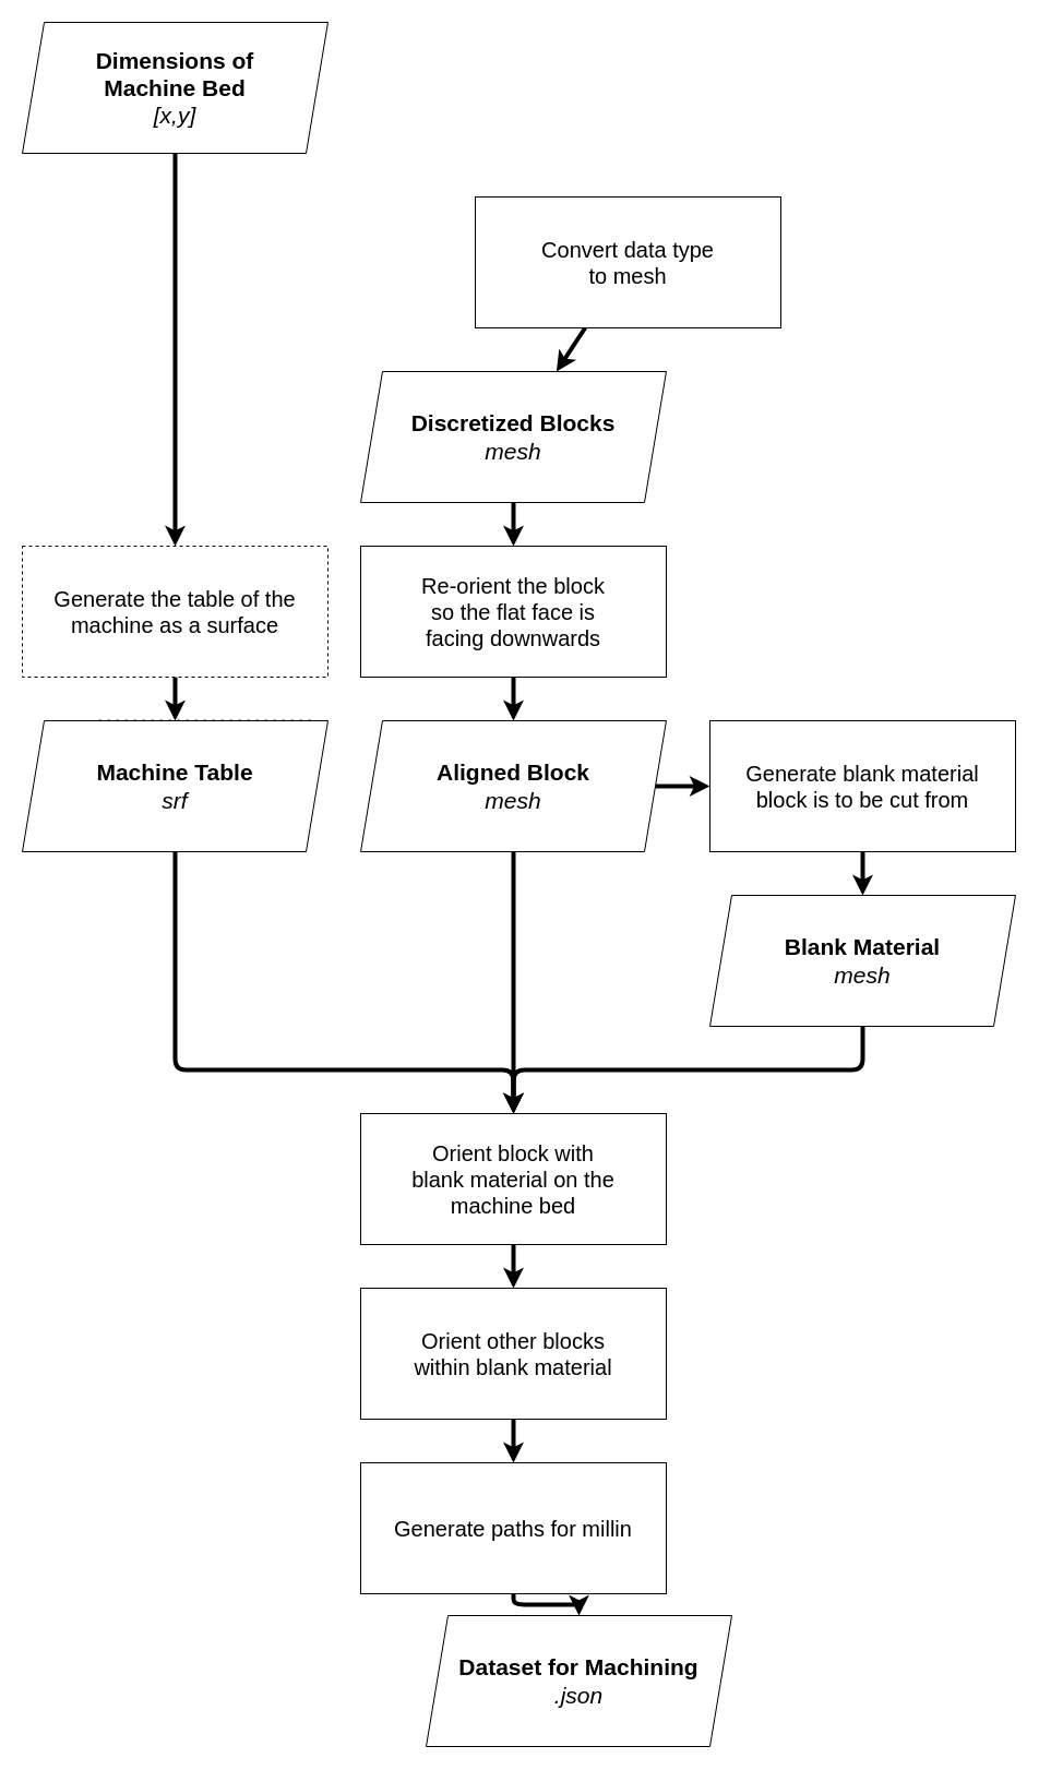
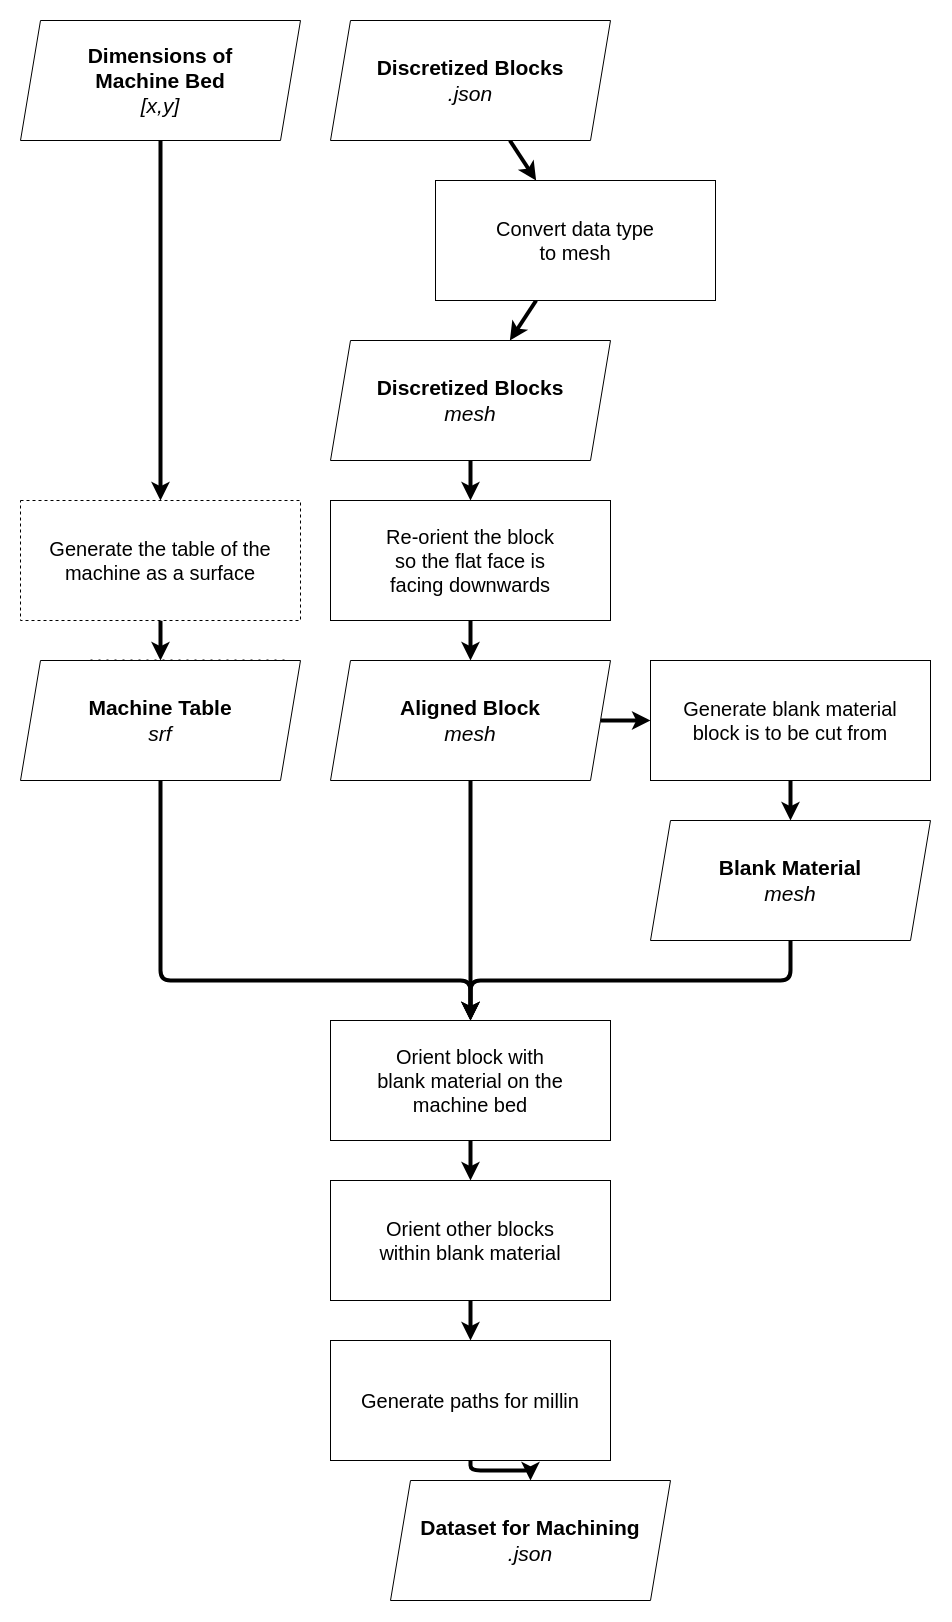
  <mxCell id="0" />
  <mxCell id="1" parent="0" />
  <mxCell id="2" value="" style="edgeStyle=none;html=1;fontSize=20;strokeWidth=4;" parent="1" source="3" target="8" edge="1"><mxGeometry relative="1" as="geometry" /></mxCell>
  <mxCell id="3" value="&lt;span style=&quot;font-size: 20px&quot;&gt;Convert data type&lt;/span&gt;&lt;br style=&quot;font-size: 20px&quot;&gt;&lt;span style=&quot;font-size: 20px&quot;&gt;to mesh&lt;/span&gt;" style="rounded=0;whiteSpace=wrap;html=1;" parent="1" vertex="1"><mxGeometry x="435" y="180" width="280" height="120" as="geometry" /></mxCell>
  <mxCell id="4" value="" style="endArrow=none;dashed=1;html=1;dashPattern=1 3;strokeWidth=2;fontSize=20;" parent="1" edge="1"><mxGeometry width="50" height="50" relative="1" as="geometry"><mxPoint x="90" y="660" as="sourcePoint" /><mxPoint x="290" y="660" as="targetPoint" /></mxGeometry></mxCell>
+ <mxCell id="5" value="" style="edgeStyle=none;html=1;fontSize=20;strokeWidth=4;" parent="1" source="6" target="3" edge="1"><mxGeometry relative="1" as="geometry" /></mxCell>
+ <mxCell id="6" value="&lt;b style=&quot;font-size: 21px&quot;&gt;Discretized Blocks&lt;/b&gt;&lt;br style=&quot;font-size: 21px&quot;&gt;&lt;i style=&quot;font-size: 21px&quot;&gt;.json&lt;/i&gt;" style="shape=parallelogram;perimeter=parallelogramPerimeter;whiteSpace=wrap;html=1;fixedSize=1;fontSize=12;rounded=0;" parent="1" vertex="1"><mxGeometry x="330" y="20" width="280" height="120" as="geometry" /></mxCell>
  <mxCell id="7" value="" style="edgeStyle=none;html=1;fontSize=20;strokeWidth=4;" parent="1" source="8" target="10" edge="1"><mxGeometry relative="1" as="geometry" /></mxCell>
  <mxCell id="8" value="&lt;b style=&quot;font-size: 21px&quot;&gt;Discretized Blocks&lt;/b&gt;&lt;br style=&quot;font-size: 21px&quot;&gt;&lt;i style=&quot;font-size: 21px&quot;&gt;mesh&lt;/i&gt;" style="shape=parallelogram;perimeter=parallelogramPerimeter;whiteSpace=wrap;html=1;fixedSize=1;fontSize=12;rounded=0;" parent="1" vertex="1"><mxGeometry x="330" y="340" width="280" height="120" as="geometry" /></mxCell>
  <mxCell id="9" value="" style="edgeStyle=none;html=1;fontSize=20;strokeWidth=4;" parent="1" source="10" target="13" edge="1"><mxGeometry relative="1" as="geometry" /></mxCell>
  <mxCell id="10" value="&lt;span style=&quot;font-size: 20px&quot;&gt;Re-orient the block&lt;/span&gt;&lt;br style=&quot;font-size: 20px&quot;&gt;&lt;span style=&quot;font-size: 20px&quot;&gt;so the flat face is&lt;/span&gt;&lt;br style=&quot;font-size: 20px&quot;&gt;&lt;span style=&quot;font-size: 20px&quot;&gt;facing downwards&lt;/span&gt;" style="rounded=0;whiteSpace=wrap;html=1;" parent="1" vertex="1"><mxGeometry x="330" y="500" width="280" height="120" as="geometry" /></mxCell>
  <mxCell id="11" value="" style="edgeStyle=none;html=1;fontSize=20;strokeWidth=4;" parent="1" source="13" target="15" edge="1"><mxGeometry relative="1" as="geometry" /></mxCell>
  <mxCell id="12" style="edgeStyle=orthogonalEdgeStyle;html=1;entryX=0.5;entryY=0;entryDx=0;entryDy=0;fontSize=20;strokeWidth=4;" parent="1" source="13" target="25" edge="1"><mxGeometry relative="1" as="geometry" /></mxCell>
  <mxCell id="13" value="&lt;b style=&quot;font-size: 21px&quot;&gt;Aligned Block&lt;/b&gt;&lt;br style=&quot;font-size: 21px&quot;&gt;&lt;i style=&quot;font-size: 21px&quot;&gt;mesh&lt;/i&gt;" style="shape=parallelogram;perimeter=parallelogramPerimeter;whiteSpace=wrap;html=1;fixedSize=1;fontSize=12;rounded=0;" parent="1" vertex="1"><mxGeometry x="330" y="660" width="280" height="120" as="geometry" /></mxCell>
  <mxCell id="14" value="" style="edgeStyle=none;html=1;fontSize=20;strokeWidth=4;" parent="1" source="15" target="17" edge="1"><mxGeometry relative="1" as="geometry" /></mxCell>
  <mxCell id="15" value="&lt;span style=&quot;font-size: 20px&quot;&gt;Generate blank material&lt;/span&gt;&lt;br style=&quot;font-size: 20px&quot;&gt;&lt;span style=&quot;font-size: 20px&quot;&gt;block is to be cut from&lt;/span&gt;" style="rounded=0;whiteSpace=wrap;html=1;" parent="1" vertex="1"><mxGeometry x="650" y="660" width="280" height="120" as="geometry" /></mxCell>
  <mxCell id="16" style="edgeStyle=orthogonalEdgeStyle;html=1;entryX=0.5;entryY=0;entryDx=0;entryDy=0;fontSize=20;strokeWidth=4;" parent="1" source="17" target="25" edge="1"><mxGeometry relative="1" as="geometry"><Array as="points"><mxPoint x="790" y="980" /><mxPoint x="470" y="980" /></Array></mxGeometry></mxCell>
  <mxCell id="17" value="&lt;b style=&quot;font-size: 21px&quot;&gt;Blank Material&lt;/b&gt;&lt;br style=&quot;font-size: 21px&quot;&gt;&lt;i style=&quot;font-size: 21px&quot;&gt;mesh&lt;/i&gt;" style="shape=parallelogram;perimeter=parallelogramPerimeter;whiteSpace=wrap;html=1;fixedSize=1;fontSize=12;rounded=0;" parent="1" vertex="1"><mxGeometry x="650" y="820" width="280" height="120" as="geometry" /></mxCell>
  <mxCell id="18" style="edgeStyle=none;html=1;fontSize=20;strokeWidth=4;" parent="1" source="19" target="21" edge="1"><mxGeometry relative="1" as="geometry" /></mxCell>
  <mxCell id="19" value="&lt;b style=&quot;font-size: 21px&quot;&gt;Dimensions of &lt;br&gt;Machine Bed&lt;/b&gt;&lt;br style=&quot;font-size: 21px&quot;&gt;&lt;span style=&quot;font-size: 21px&quot;&gt;&lt;i&gt;[x,y]&lt;/i&gt;&lt;/span&gt;" style="shape=parallelogram;perimeter=parallelogramPerimeter;whiteSpace=wrap;html=1;fixedSize=1;fontSize=12;rounded=0;" parent="1" vertex="1"><mxGeometry x="20" y="20" width="280" height="120" as="geometry" /></mxCell>
  <mxCell id="20" value="" style="edgeStyle=none;html=1;fontSize=20;strokeWidth=4;" parent="1" source="21" target="23" edge="1"><mxGeometry relative="1" as="geometry" /></mxCell>
  <mxCell id="21" value="&lt;span style=&quot;font-size: 20px&quot;&gt;Generate the table of the machine as a surface&lt;/span&gt;" style="rounded=0;whiteSpace=wrap;html=1;dashed=1;" parent="1" vertex="1"><mxGeometry x="20" y="500" width="280" height="120" as="geometry" /></mxCell>
  <mxCell id="22" style="edgeStyle=orthogonalEdgeStyle;html=1;entryX=0.5;entryY=0;entryDx=0;entryDy=0;fontSize=20;strokeWidth=4;" parent="1" source="23" target="25" edge="1"><mxGeometry relative="1" as="geometry"><Array as="points"><mxPoint x="160" y="980" /><mxPoint x="470" y="980" /></Array></mxGeometry></mxCell>
  <mxCell id="23" value="&lt;b style=&quot;font-size: 21px&quot;&gt;Machine Table&lt;/b&gt;&lt;br style=&quot;font-size: 21px&quot;&gt;&lt;i style=&quot;font-size: 21px&quot;&gt;srf&lt;/i&gt;" style="shape=parallelogram;perimeter=parallelogramPerimeter;whiteSpace=wrap;html=1;fixedSize=1;fontSize=12;rounded=0;" parent="1" vertex="1"><mxGeometry x="20" y="660" width="280" height="120" as="geometry" /></mxCell>
  <mxCell id="24" value="" style="edgeStyle=orthogonalEdgeStyle;html=1;fontSize=20;strokeWidth=4;" parent="1" source="25" target="27" edge="1"><mxGeometry relative="1" as="geometry" /></mxCell>
  <mxCell id="25" value="&lt;span style=&quot;font-size: 20px&quot;&gt;Orient block with &lt;br&gt;blank material on the &lt;br&gt;machine bed&lt;/span&gt;" style="rounded=0;whiteSpace=wrap;html=1;" parent="1" vertex="1"><mxGeometry x="330" y="1020" width="280" height="120" as="geometry" /></mxCell>
  <mxCell id="26" value="" style="edgeStyle=orthogonalEdgeStyle;html=1;fontSize=20;strokeWidth=4;" parent="1" source="27" target="29" edge="1"><mxGeometry relative="1" as="geometry" /></mxCell>
  <mxCell id="27" value="&lt;span style=&quot;font-size: 20px&quot;&gt;Orient other blocks &lt;br&gt;within blank material&lt;/span&gt;" style="rounded=0;whiteSpace=wrap;html=1;" parent="1" vertex="1"><mxGeometry x="330" y="1180" width="280" height="120" as="geometry" /></mxCell>
  <mxCell id="28" value="" style="edgeStyle=orthogonalEdgeStyle;html=1;fontSize=20;strokeWidth=4;" parent="1" source="29" target="30" edge="1"><mxGeometry relative="1" as="geometry" /></mxCell>
  <mxCell id="29" value="&lt;span style=&quot;font-size: 20px&quot;&gt;Generate paths for millin&lt;/span&gt;" style="rounded=0;whiteSpace=wrap;html=1;" parent="1" vertex="1"><mxGeometry x="330" y="1340" width="280" height="120" as="geometry" /></mxCell>
  <mxCell id="30" value="&lt;span style=&quot;font-size: 21px&quot;&gt;&lt;b&gt;Dataset for Machining&lt;/b&gt;&lt;/span&gt;&lt;br style=&quot;font-size: 21px&quot;&gt;&lt;i style=&quot;font-size: 21px&quot;&gt;.json&lt;/i&gt;" style="shape=parallelogram;perimeter=parallelogramPerimeter;whiteSpace=wrap;html=1;fixedSize=1;fontSize=12;rounded=0;" parent="1" vertex="1"><mxGeometry x="390" y="1480" width="280" height="120" as="geometry" /></mxCell>
